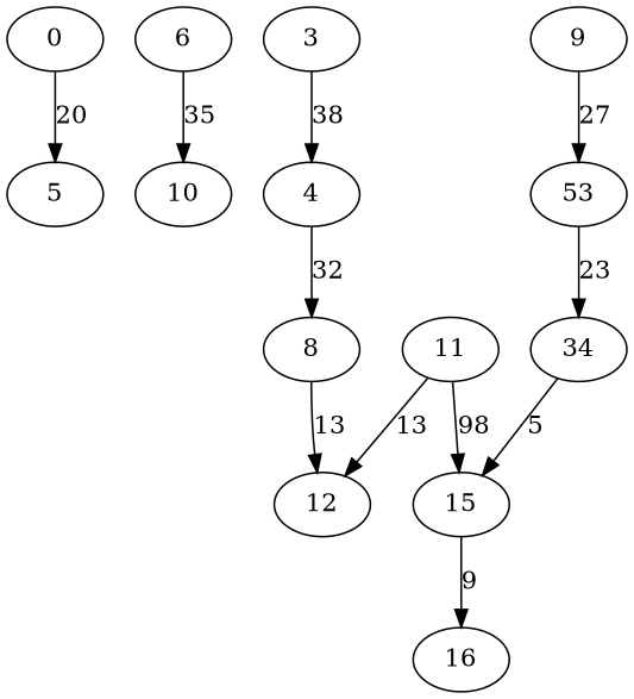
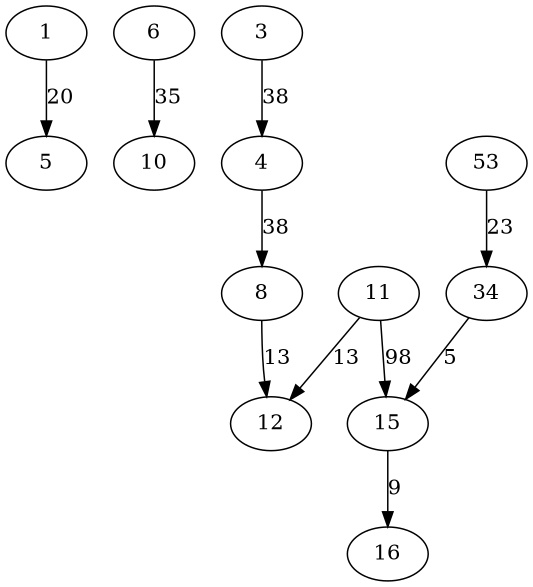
  digraph {
    edge [weight=13]
-   1 [label=0]
+   1
    5
    6
    10
    3
    4
    8
    12
    n9 [label=53]
-   9
    n11 [label=34]
    11
    15
    16
    1 -> 5 [label=20 weight=20]
    6 -> 10 [label=35 weight=35]
    3 -> 4 [label=38 weight=38]
-   4 -> 8 [label=32 weight=32]
+   4 -> 8 [label=38 weight=32]
    8 -> 12 [label=13]
    n9 -> n11 [label=23 weight=23]
-   9 -> n9 [label=27 weight=27]
    n11 -> 15 [label=5 weight=5]
    11 -> 12 [label=13]
    11 -> 15 [label=98 weight=18]
    15 -> 16 [label=9 weight=9]
  }
